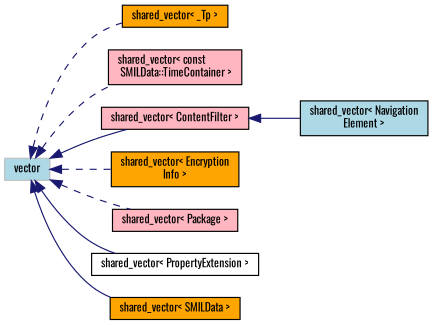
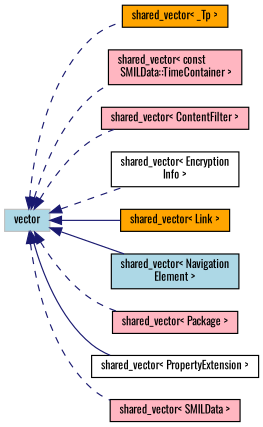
  digraph {
    fontname=Oswald
    rankdir=LR
    node [color=black fillcolor=orange fontname=Oswald fontsize=10 shape=record style=filled]
    edge [color=midnightblue dir=back fontname=Oswald fontsize=10 labelfontname=Helvetica labelfontsize=10 style=dashed]
    n1 [color=grey75 fillcolor=lightblue height=0.2 label=vector width=0.4]
    n2 [height=0.2 label="shared_vector\< _Tp \>" width=0.4]
    n3 [fillcolor=lightpink height=0.2 label="shared_vector\< const\l SMILData::TimeContainer \>" width=0.4]
    n4 [fillcolor=lightpink height=0.2 label="shared_vector\< ContentFilter \>" width=0.4]
-   n5 [height=0.2 label="shared_vector\< Encryption\lInfo \>" width=0.4]
+   n5 [fillcolor=white height=0.2 label="shared_vector\< Encryption\lInfo \>" width=0.4]
+   n6 [height=0.2 label="shared_vector\< Link \>" width=0.4]
    n7 [fillcolor=lightblue height=0.2 label="shared_vector\< Navigation\lElement \>" width=0.4]
    n8 [fillcolor=lightpink height=0.2 label="shared_vector\< Package \>" width=0.4]
    n9 [fillcolor=white height=0.2 label="shared_vector\< PropertyExtension \>" width=0.4]
-   n10 [height=0.2 label="shared_vector\< SMILData \>" width=0.4]
+   n10 [fillcolor=lightpink height=0.2 label="shared_vector\< SMILData \>" width=0.4]
    n1 -> n2
    n1 -> n3
-   n1 -> n4 [style=solid]
+   n1 -> n4
    n1 -> n5
-   n4 -> n7 [style=solid]
+   n1 -> n6 [style=solid]
+   n1 -> n7 [style=solid]
    n1 -> n8
    n1 -> n9 [style=solid]
-   n1 -> n10 [style=solid]
+   n1 -> n10
  }
